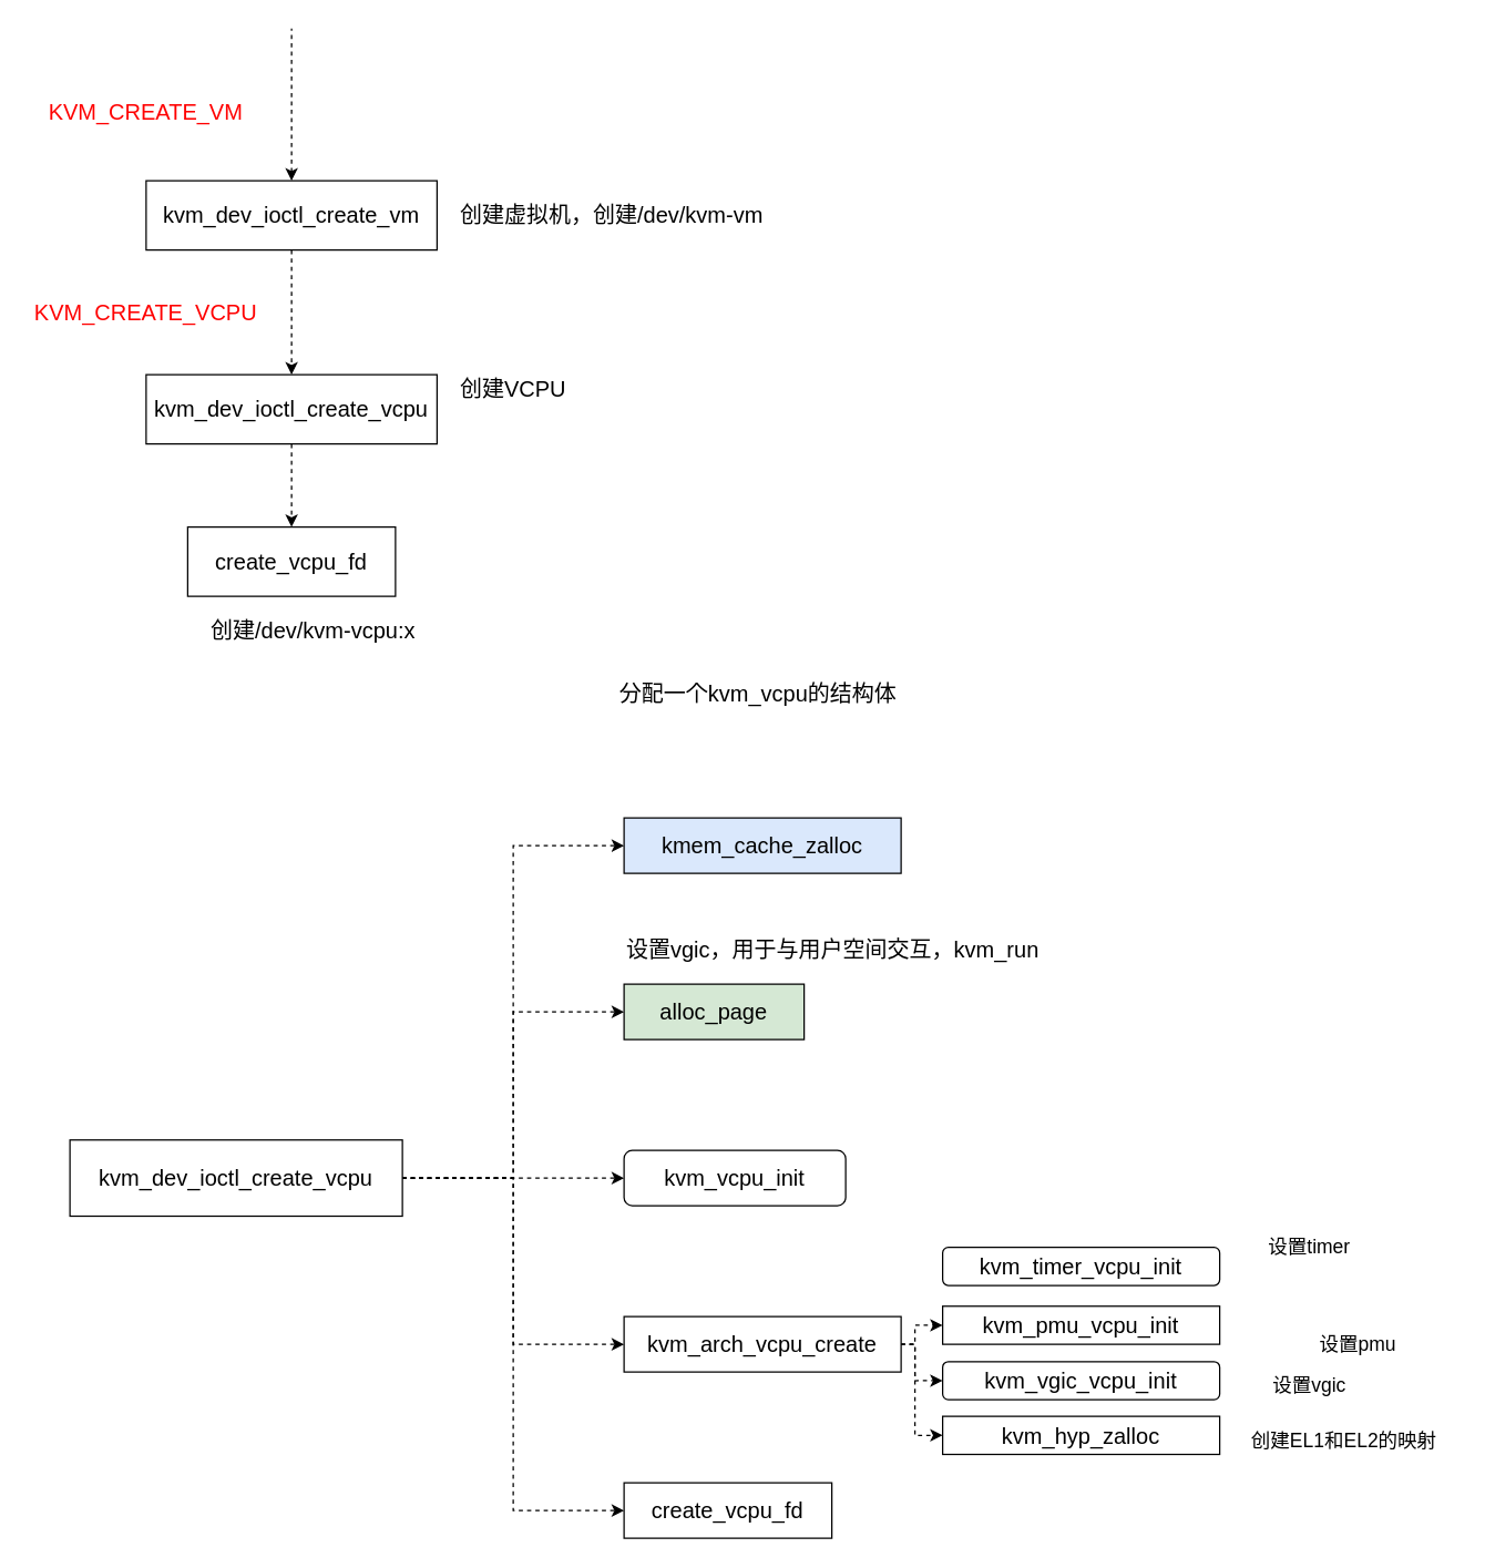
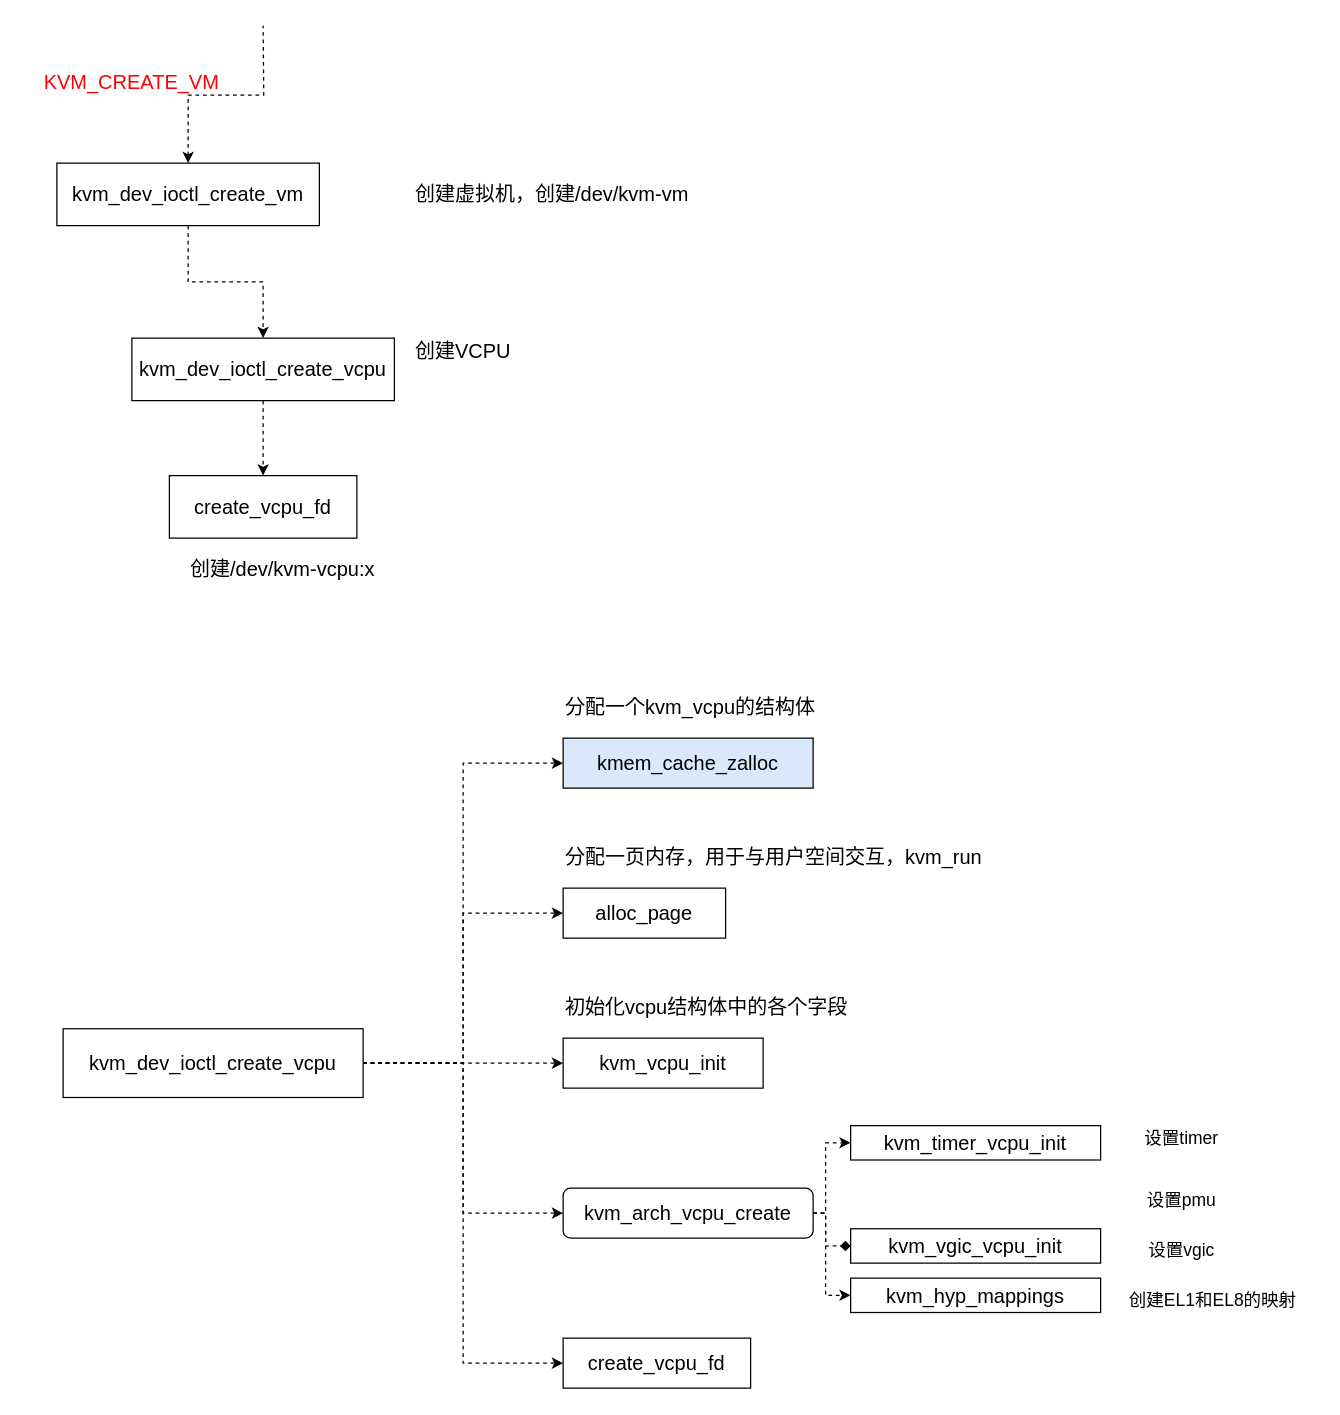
  <mxCell id="0" />
  <mxCell id="1" parent="0" />
  <mxCell id="2" style="edgeStyle=orthogonalEdgeStyle;rounded=0;orthogonalLoop=1;jettySize=auto;html=1;exitX=0.5;exitY=1;exitDx=0;exitDy=0;entryX=0.5;entryY=0;entryDx=0;entryDy=0;dashed=1;fontSize=16;fontColor=#FF0000;" edge="1" parent="1" source="4" target="7"><mxGeometry relative="1" as="geometry" /></mxCell>
  <mxCell id="3" style="edgeStyle=orthogonalEdgeStyle;rounded=0;orthogonalLoop=1;jettySize=auto;html=1;exitX=0.5;exitY=0;exitDx=0;exitDy=0;dashed=1;fontSize=16;fontColor=#FF0000;startArrow=classic;startFill=1;endArrow=none;endFill=0;" edge="1" parent="1" source="4"><mxGeometry relative="1" as="geometry"><mxPoint x="210" y="20" as="targetPoint" /></mxGeometry></mxCell>
- <mxCell id="4" value="kvm_dev_ioctl_create_vm" style="rounded=0;whiteSpace=wrap;html=1;fontSize=16;" vertex="1" parent="1"><mxGeometry x="105" y="130" width="210" height="50" as="geometry" /></mxCell>
- <mxCell id="5" value="KVM_CREATE_VM" style="text;html=1;strokeColor=none;fillColor=none;align=center;verticalAlign=middle;whiteSpace=wrap;rounded=0;fontSize=16;fontColor=#FF0000;" vertex="1" parent="1"><mxGeometry x="20" y="65" width="170" height="30" as="geometry" /></mxCell>
+ <mxCell id="4" value="kvm_dev_ioctl_create_vm" style="rounded=0;whiteSpace=wrap;html=1;fontSize=16;" vertex="1" parent="1"><mxGeometry x="45" y="130" width="210" height="50" as="geometry" /></mxCell>
+ <mxCell id="5" value="KVM_CREATE_VM" style="text;html=1;strokeColor=none;fillColor=none;align=center;verticalAlign=middle;whiteSpace=wrap;rounded=0;fontSize=16;fontColor=#FF0000;" vertex="1" parent="1"><mxGeometry x="20" y="50" width="170" height="30" as="geometry" /></mxCell>
  <mxCell id="6" style="edgeStyle=orthogonalEdgeStyle;rounded=0;orthogonalLoop=1;jettySize=auto;html=1;exitX=0.5;exitY=1;exitDx=0;exitDy=0;entryX=0.5;entryY=0;entryDx=0;entryDy=0;fontSize=16;fontColor=#FF0000;dashed=1;" edge="1" parent="1" source="7" target="8"><mxGeometry relative="1" as="geometry" /></mxCell>
  <mxCell id="7" value="kvm_dev_ioctl_create_vcpu" style="rounded=0;whiteSpace=wrap;html=1;fontSize=16;" vertex="1" parent="1"><mxGeometry x="105" y="270" width="210" height="50" as="geometry" /></mxCell>
  <mxCell id="8" value="create_vcpu_fd" style="rounded=0;whiteSpace=wrap;html=1;fontSize=16;" vertex="1" parent="1"><mxGeometry x="135" y="380" width="150" height="50" as="geometry" /></mxCell>
- <mxCell id="9" value="KVM_CREATE_VCPU" style="text;html=1;strokeColor=none;fillColor=none;align=center;verticalAlign=middle;whiteSpace=wrap;rounded=0;fontSize=16;fontColor=#FF0000;" vertex="1" parent="1"><mxGeometry x="20" y="210" width="170" height="30" as="geometry" /></mxCell>
  <mxCell id="10" value="创建虚拟机，创建/dev/kvm-vm" style="text;html=1;strokeColor=none;fillColor=none;align=left;verticalAlign=middle;whiteSpace=wrap;rounded=0;fontSize=16;fontColor=#000000;" vertex="1" parent="1"><mxGeometry x="330" y="140" width="280" height="30" as="geometry" /></mxCell>
  <mxCell id="11" value="创建VCPU" style="text;html=1;strokeColor=none;fillColor=none;align=left;verticalAlign=middle;whiteSpace=wrap;rounded=0;fontSize=16;fontColor=#000000;" vertex="1" parent="1"><mxGeometry x="330" y="265" width="120" height="30" as="geometry" /></mxCell>
  <mxCell id="12" value="创建/dev/kvm-vcpu:x" style="text;html=1;strokeColor=none;fillColor=none;align=left;verticalAlign=middle;whiteSpace=wrap;rounded=0;fontSize=16;fontColor=#000000;" vertex="1" parent="1"><mxGeometry x="150" y="440" width="160" height="30" as="geometry" /></mxCell>
  <mxCell id="13" style="edgeStyle=orthogonalEdgeStyle;rounded=0;orthogonalLoop=1;jettySize=auto;html=1;exitX=1;exitY=0.5;exitDx=0;exitDy=0;entryX=0;entryY=0.5;entryDx=0;entryDy=0;dashed=1;fontSize=16;fontColor=#000000;startArrow=none;startFill=0;endArrow=classic;endFill=1;" edge="1" parent="1" source="18" target="19"><mxGeometry relative="1" as="geometry"><Array as="points"><mxPoint x="370" y="850" /><mxPoint x="370" y="610" /></Array></mxGeometry></mxCell>
  <mxCell id="14" style="edgeStyle=orthogonalEdgeStyle;rounded=0;orthogonalLoop=1;jettySize=auto;html=1;exitX=1;exitY=0.5;exitDx=0;exitDy=0;entryX=0;entryY=0.5;entryDx=0;entryDy=0;dashed=1;fontSize=16;fontColor=#000000;startArrow=none;startFill=0;endArrow=classic;endFill=1;" edge="1" parent="1" source="18" target="20"><mxGeometry relative="1" as="geometry"><Array as="points"><mxPoint x="370" y="850" /><mxPoint x="370" y="730" /></Array></mxGeometry></mxCell>
  <mxCell id="15" style="edgeStyle=orthogonalEdgeStyle;rounded=0;orthogonalLoop=1;jettySize=auto;html=1;exitX=1;exitY=0.5;exitDx=0;exitDy=0;entryX=0;entryY=0.5;entryDx=0;entryDy=0;dashed=1;fontSize=16;fontColor=#000000;startArrow=none;startFill=0;endArrow=classic;endFill=1;" edge="1" parent="1" source="18" target="21"><mxGeometry relative="1" as="geometry" /></mxCell>
  <mxCell id="16" style="edgeStyle=orthogonalEdgeStyle;rounded=0;orthogonalLoop=1;jettySize=auto;html=1;exitX=1;exitY=0.5;exitDx=0;exitDy=0;entryX=0;entryY=0.5;entryDx=0;entryDy=0;dashed=1;fontSize=16;fontColor=#000000;startArrow=none;startFill=0;endArrow=classic;endFill=1;" edge="1" parent="1" source="18" target="26"><mxGeometry relative="1" as="geometry"><Array as="points"><mxPoint x="370" y="850" /><mxPoint x="370" y="970" /></Array></mxGeometry></mxCell>
  <mxCell id="17" style="edgeStyle=orthogonalEdgeStyle;rounded=0;orthogonalLoop=1;jettySize=auto;html=1;exitX=1;exitY=0.5;exitDx=0;exitDy=0;entryX=0;entryY=0.5;entryDx=0;entryDy=0;dashed=1;fontSize=16;fontColor=#000000;startArrow=none;startFill=0;endArrow=classic;endFill=1;" edge="1" parent="1" source="18" target="27"><mxGeometry relative="1" as="geometry"><Array as="points"><mxPoint x="370" y="850" /><mxPoint x="370" y="1090" /></Array></mxGeometry></mxCell>
  <mxCell id="18" value="kvm_dev_ioctl_create_vcpu" style="rounded=0;whiteSpace=wrap;html=1;fontSize=16;" vertex="1" parent="1"><mxGeometry x="50" y="822.5" width="240" height="55" as="geometry" /></mxCell>
  <mxCell id="19" value="kmem_cache_zalloc" style="rounded=0;whiteSpace=wrap;html=1;fontSize=16;fontColor=#000000;fillColor=#dae8fc;" vertex="1" parent="1"><mxGeometry x="450" y="590" width="200" height="40" as="geometry" /></mxCell>
- <mxCell id="20" value="alloc_page" style="rounded=0;whiteSpace=wrap;html=1;fontSize=16;fontColor=#000000;fillColor=#d5e8d4;" vertex="1" parent="1"><mxGeometry x="450" y="710" width="130" height="40" as="geometry" /></mxCell>
- <mxCell id="21" value="kvm_vcpu_init" style="whiteSpace=wrap;html=1;fontSize=16;fontColor=#000000;rounded=1;" vertex="1" parent="1"><mxGeometry x="450" y="830" width="160" height="40" as="geometry" /></mxCell>
- <mxCell id="23" style="edgeStyle=orthogonalEdgeStyle;rounded=0;orthogonalLoop=1;jettySize=auto;html=1;exitX=1;exitY=0.5;exitDx=0;exitDy=0;entryX=0;entryY=0.5;entryDx=0;entryDy=0;dashed=1;fontSize=16;fontColor=#000000;startArrow=none;startFill=0;endArrow=classic;endFill=1;" edge="1" parent="1" source="26" target="33"><mxGeometry relative="1" as="geometry"><Array as="points"><mxPoint x="660" y="970" /><mxPoint x="660" y="956" /></Array></mxGeometry></mxCell>
- <mxCell id="24" style="edgeStyle=orthogonalEdgeStyle;rounded=0;orthogonalLoop=1;jettySize=auto;html=1;exitX=1;exitY=0.5;exitDx=0;exitDy=0;entryX=0;entryY=0.5;entryDx=0;entryDy=0;dashed=1;fontSize=16;fontColor=#000000;startArrow=none;startFill=0;endArrow=classic;endFill=1;" edge="1" parent="1" source="26" target="34"><mxGeometry relative="1" as="geometry"><Array as="points"><mxPoint x="660" y="970" /><mxPoint x="660" y="996" /></Array></mxGeometry></mxCell>
+ <mxCell id="20" value="alloc_page" style="rounded=0;whiteSpace=wrap;html=1;fontSize=16;fontColor=#000000;" vertex="1" parent="1"><mxGeometry x="450" y="710" width="130" height="40" as="geometry" /></mxCell>
+ <mxCell id="21" value="kvm_vcpu_init" style="rounded=0;whiteSpace=wrap;html=1;fontSize=16;fontColor=#000000;" vertex="1" parent="1"><mxGeometry x="450" y="830" width="160" height="40" as="geometry" /></mxCell>
+ <mxCell id="22" style="edgeStyle=orthogonalEdgeStyle;rounded=0;orthogonalLoop=1;jettySize=auto;html=1;exitX=1;exitY=0.5;exitDx=0;exitDy=0;entryX=0;entryY=0.5;entryDx=0;entryDy=0;dashed=1;fontSize=16;fontColor=#000000;startArrow=none;startFill=0;endArrow=classic;endFill=1;" edge="1" parent="1" source="26" target="32"><mxGeometry relative="1" as="geometry"><Array as="points"><mxPoint x="660" y="970" /><mxPoint x="660" y="914" /></Array></mxGeometry></mxCell>
+ <mxCell id="24" style="edgeStyle=orthogonalEdgeStyle;rounded=0;orthogonalLoop=1;jettySize=auto;html=1;exitX=1;exitY=0.5;exitDx=0;exitDy=0;entryX=0;entryY=0.5;entryDx=0;entryDy=0;dashed=1;fontSize=16;fontColor=#000000;startArrow=none;startFill=0;endArrow=diamond;endFill=1;" edge="1" parent="1" source="26" target="34"><mxGeometry relative="1" as="geometry"><Array as="points"><mxPoint x="660" y="970" /><mxPoint x="660" y="996" /></Array></mxGeometry></mxCell>
  <mxCell id="25" style="edgeStyle=orthogonalEdgeStyle;rounded=0;orthogonalLoop=1;jettySize=auto;html=1;exitX=1;exitY=0.5;exitDx=0;exitDy=0;entryX=0;entryY=0.5;entryDx=0;entryDy=0;dashed=1;fontSize=16;fontColor=#000000;startArrow=none;startFill=0;endArrow=classic;endFill=1;" edge="1" parent="1" source="26" target="35"><mxGeometry relative="1" as="geometry"><Array as="points"><mxPoint x="660" y="970" /><mxPoint x="660" y="1036" /></Array></mxGeometry></mxCell>
- <mxCell id="26" value="kvm_arch_vcpu_create" style="rounded=0;whiteSpace=wrap;html=1;fontSize=16;fontColor=#000000;" vertex="1" parent="1"><mxGeometry x="450" y="950" width="200" height="40" as="geometry" /></mxCell>
+ <mxCell id="26" value="kvm_arch_vcpu_create" style="whiteSpace=wrap;html=1;fontSize=16;fontColor=#000000;rounded=1;" vertex="1" parent="1"><mxGeometry x="450" y="950" width="200" height="40" as="geometry" /></mxCell>
  <mxCell id="27" value="create_vcpu_fd" style="rounded=0;whiteSpace=wrap;html=1;fontSize=16;fontColor=#000000;" vertex="1" parent="1"><mxGeometry x="450" y="1070" width="150" height="40" as="geometry" /></mxCell>
- <mxCell id="28" value="分配一个kvm_vcpu的结构体" style="text;html=1;strokeColor=none;fillColor=none;align=left;verticalAlign=middle;whiteSpace=wrap;rounded=0;fontSize=16;fontColor=#000000;" vertex="1" parent="1"><mxGeometry x="445" y="485" width="250" height="30" as="geometry" /></mxCell>
- <mxCell id="29" value="设置vgic，用于与用户空间交互，kvm_run" style="text;html=1;strokeColor=none;fillColor=none;align=left;verticalAlign=middle;whiteSpace=wrap;rounded=0;fontSize=16;fontColor=#000000;" vertex="1" parent="1"><mxGeometry x="450" y="670" width="350" height="30" as="geometry" /></mxCell>
+ <mxCell id="28" value="分配一个kvm_vcpu的结构体" style="text;html=1;strokeColor=none;fillColor=none;align=left;verticalAlign=middle;whiteSpace=wrap;rounded=0;fontSize=16;fontColor=#000000;" vertex="1" parent="1"><mxGeometry x="450" y="550" width="250" height="30" as="geometry" /></mxCell>
+ <mxCell id="29" value="分配一页内存，用于与用户空间交互，kvm_run" style="text;html=1;strokeColor=none;fillColor=none;align=left;verticalAlign=middle;whiteSpace=wrap;rounded=0;fontSize=16;fontColor=#000000;" vertex="1" parent="1"><mxGeometry x="450" y="670" width="350" height="30" as="geometry" /></mxCell>
+ <mxCell id="30" value="初始化vcpu结构体中的各个字段" style="text;html=1;strokeColor=none;fillColor=none;align=left;verticalAlign=middle;whiteSpace=wrap;rounded=0;fontSize=16;fontColor=#000000;" vertex="1" parent="1"><mxGeometry x="450" y="790" width="250" height="30" as="geometry" /></mxCell>
  <mxCell id="31" value="" style="group" vertex="1" connectable="0" parent="1"><mxGeometry x="680" y="900" width="200" height="149.5" as="geometry" /></mxCell>
- <mxCell id="32" value="kvm_timer_vcpu_init" style="whiteSpace=wrap;html=1;fontSize=16;fontColor=#000000;rounded=1;" vertex="1" parent="31"><mxGeometry width="200" height="27.5" as="geometry" /></mxCell>
- <mxCell id="33" value="kvm_pmu_vcpu_init" style="rounded=0;whiteSpace=wrap;html=1;fontSize=16;fontColor=#000000;" vertex="1" parent="31"><mxGeometry y="42.5" width="200" height="27.5" as="geometry" /></mxCell>
- <mxCell id="34" value="kvm_vgic_vcpu_init" style="whiteSpace=wrap;html=1;fontSize=16;fontColor=#000000;rounded=1;" vertex="1" parent="31"><mxGeometry y="82.5" width="200" height="27.5" as="geometry" /></mxCell>
- <mxCell id="35" value="kvm_hyp_zalloc" style="rounded=0;whiteSpace=wrap;html=1;fontSize=16;fontColor=#000000;" vertex="1" parent="31"><mxGeometry y="122" width="200" height="27.5" as="geometry" /></mxCell>
- <mxCell id="36" value="设置timer" style="text;html=1;strokeColor=none;fillColor=none;align=center;verticalAlign=middle;whiteSpace=wrap;rounded=0;fontSize=14;fontColor=#000000;" vertex="1" parent="1"><mxGeometry x="890" y="890" width="110" height="20" as="geometry" /></mxCell>
- <mxCell id="37" value="设置pmu" style="text;html=1;strokeColor=none;fillColor=none;align=center;verticalAlign=middle;whiteSpace=wrap;rounded=0;fontSize=14;fontColor=#000000;" vertex="1" parent="1"><mxGeometry x="925" y="960" width="110" height="20" as="geometry" /></mxCell>
+ <mxCell id="32" value="kvm_timer_vcpu_init" style="rounded=0;whiteSpace=wrap;html=1;fontSize=16;fontColor=#000000;" vertex="1" parent="31"><mxGeometry width="200" height="27.5" as="geometry" /></mxCell>
+ <mxCell id="34" value="kvm_vgic_vcpu_init" style="rounded=0;whiteSpace=wrap;html=1;fontSize=16;fontColor=#000000;" vertex="1" parent="31"><mxGeometry y="82.5" width="200" height="27.5" as="geometry" /></mxCell>
+ <mxCell id="35" value="kvm_hyp_mappings" style="rounded=0;whiteSpace=wrap;html=1;fontSize=16;fontColor=#000000;" vertex="1" parent="31"><mxGeometry y="122" width="200" height="27.5" as="geometry" /></mxCell>
+ <mxCell id="36" value="设置timer" style="text;html=1;strokeColor=none;fillColor=none;align=center;verticalAlign=middle;whiteSpace=wrap;rounded=0;fontSize=14;fontColor=#000000;" vertex="1" parent="1"><mxGeometry x="890" y="900" width="110" height="20" as="geometry" /></mxCell>
+ <mxCell id="37" value="设置pmu" style="text;html=1;strokeColor=none;fillColor=none;align=center;verticalAlign=middle;whiteSpace=wrap;rounded=0;fontSize=14;fontColor=#000000;" vertex="1" parent="1"><mxGeometry x="890" y="950" width="110" height="20" as="geometry" /></mxCell>
  <mxCell id="38" value="设置vgic" style="text;html=1;strokeColor=none;fillColor=none;align=center;verticalAlign=middle;whiteSpace=wrap;rounded=0;fontSize=14;fontColor=#000000;" vertex="1" parent="1"><mxGeometry x="890" y="990" width="110" height="20" as="geometry" /></mxCell>
- <mxCell id="39" value="创建EL1和EL2的映射" style="text;html=1;strokeColor=none;fillColor=none;align=center;verticalAlign=middle;whiteSpace=wrap;rounded=0;fontSize=14;fontColor=#000000;" vertex="1" parent="1"><mxGeometry x="890" y="1029.5" width="160" height="20" as="geometry" /></mxCell>
+ <mxCell id="39" value="创建EL1和EL8的映射" style="text;html=1;strokeColor=none;fillColor=none;align=center;verticalAlign=middle;whiteSpace=wrap;rounded=0;fontSize=14;fontColor=#000000;" vertex="1" parent="1"><mxGeometry x="890" y="1029.5" width="160" height="20" as="geometry" /></mxCell>
